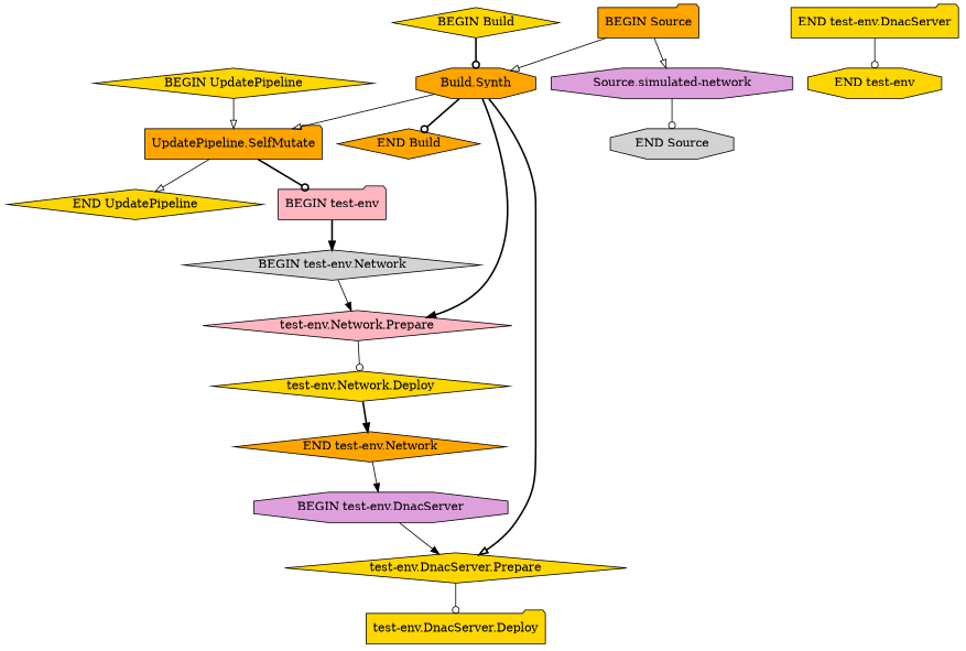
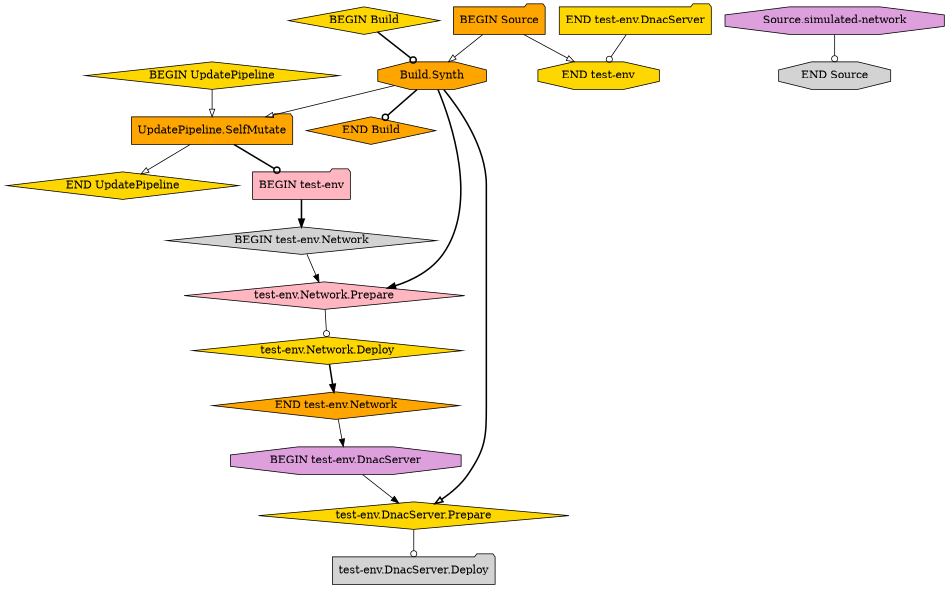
  digraph {
    node [fillcolor=gold shape=diamond style=filled]
    edge [arrowhead=odot style=solid]
    "Build.Synth" [fillcolor=orange shape=octagon]
    "BEGIN Build"
    "END Build" [fillcolor=orange]
    "UpdatePipeline.SelfMutate" [fillcolor=orange shape=folder]
    "test-env.Network.Prepare" [fillcolor=lightpink]
    "test-env.DnacServer.Prepare"
    "END UpdatePipeline"
    "BEGIN test-env" [fillcolor=lightpink shape=folder]
    "test-env.Network.Deploy"
-   "test-env.DnacServer.Deploy" [shape=folder]
+   "test-env.DnacServer.Deploy" [fillcolor=lightgrey shape=folder]
    "Source.simulated-network" [fillcolor=plum shape=octagon]
    "END Source" [fillcolor=lightgrey shape=octagon]
    "BEGIN UpdatePipeline"
    "BEGIN test-env.Network" [fillcolor=lightgrey]
    "END test-env" [shape=octagon]
    "END test-env.Network" [fillcolor=orange]
    "BEGIN test-env.DnacServer" [fillcolor=plum shape=octagon]
    "END test-env.DnacServer" [shape=folder]
    "BEGIN Source" [fillcolor=orange shape=folder]
    "Build.Synth" -> "END Build" [style=bold]
    "Build.Synth" -> "UpdatePipeline.SelfMutate" [arrowhead=onormal]
    "Build.Synth" -> "test-env.Network.Prepare" [arrowhead=normal style=bold]
    "Build.Synth" -> "test-env.DnacServer.Prepare" [arrowhead=onormal style=bold]
    "BEGIN Build" -> "Build.Synth" [style=bold]
    "UpdatePipeline.SelfMutate" -> "END UpdatePipeline" [arrowhead=onormal]
    "UpdatePipeline.SelfMutate" -> "BEGIN test-env" [style=bold]
    "test-env.Network.Prepare" -> "test-env.Network.Deploy"
    "test-env.DnacServer.Prepare" -> "test-env.DnacServer.Deploy"
    "BEGIN test-env" -> "BEGIN test-env.Network" [arrowhead=normal style=bold]
    "test-env.Network.Deploy" -> "END test-env.Network" [arrowhead=normal style=bold]
    "Source.simulated-network" -> "END Source"
    "BEGIN UpdatePipeline" -> "UpdatePipeline.SelfMutate" [arrowhead=onormal]
    "BEGIN test-env.Network" -> "test-env.Network.Prepare" [arrowhead=normal]
    "END test-env.Network" -> "BEGIN test-env.DnacServer" [arrowhead=normal]
    "BEGIN test-env.DnacServer" -> "test-env.DnacServer.Prepare" [arrowhead=normal]
    "END test-env.DnacServer" -> "END test-env"
    "BEGIN Source" -> "Build.Synth" [arrowhead=onormal]
-   "BEGIN Source" -> "Source.simulated-network" [arrowhead=onormal]
+   "BEGIN Source" -> "END test-env" [arrowhead=onormal]
  }
